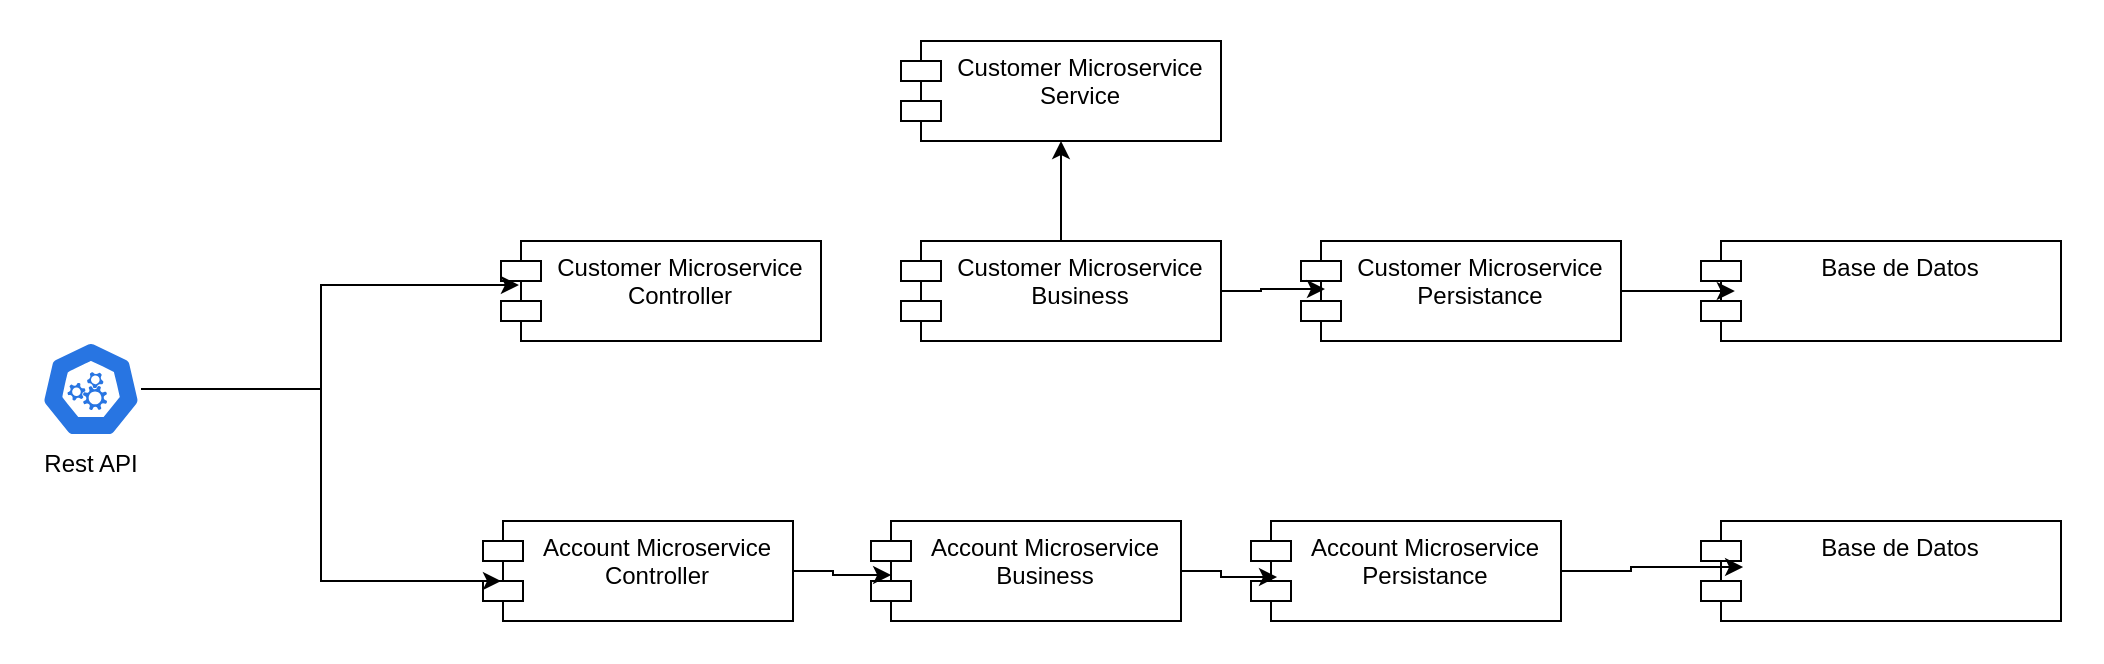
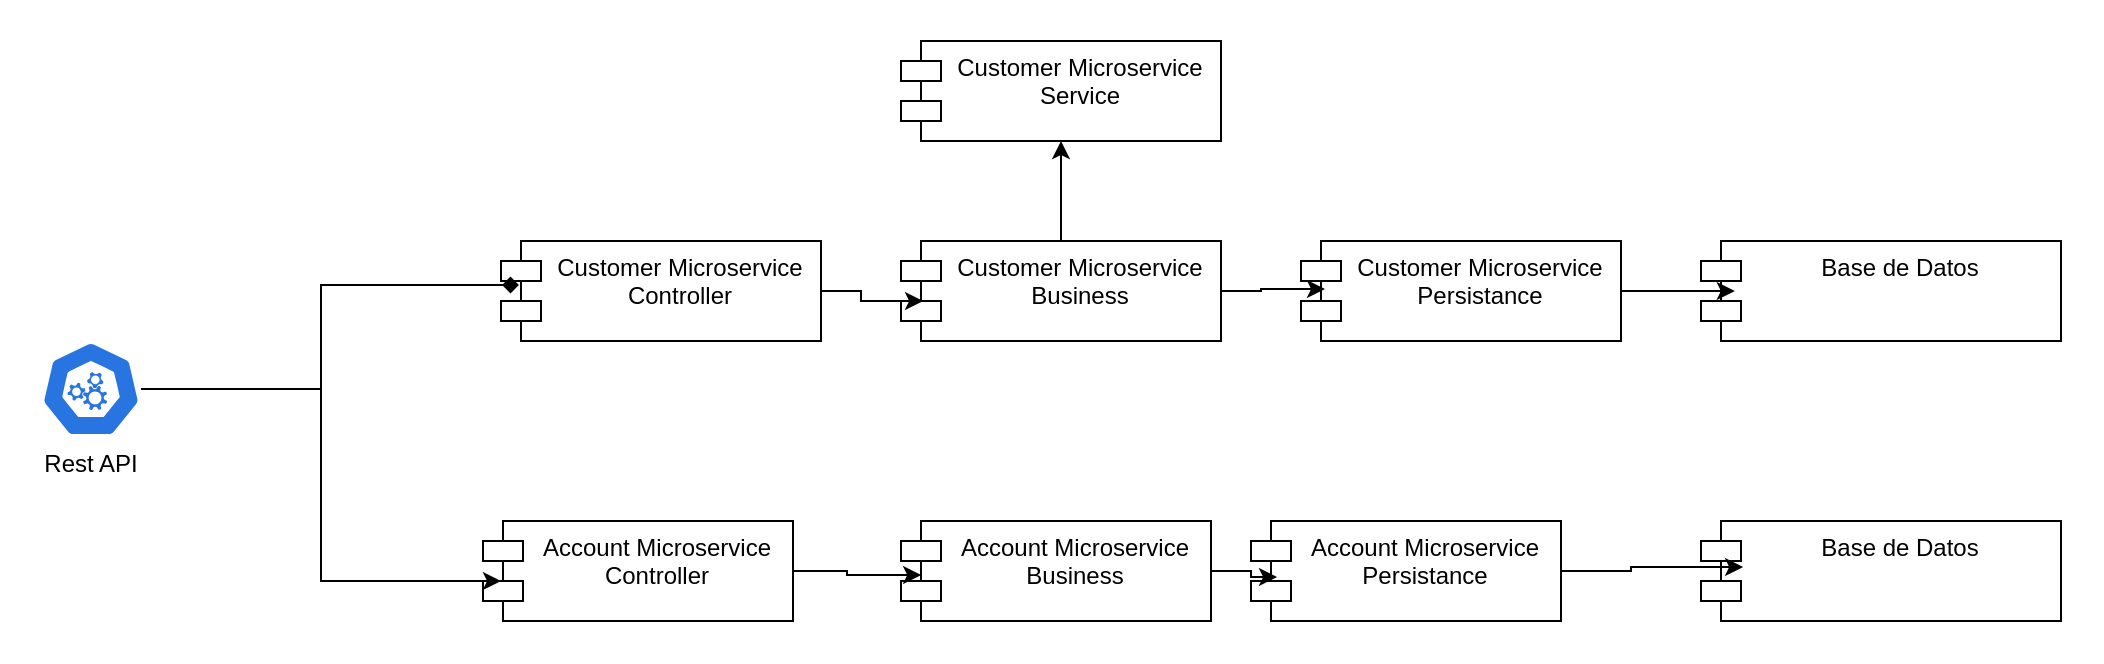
  <mxCell id="0" />
  <mxCell id="1" parent="0" />
  <mxCell id="2" value="Account Microservice&lt;div&gt;Controller&lt;/div&gt;" style="shape=module;align=left;spacingLeft=20;align=center;verticalAlign=top;whiteSpace=wrap;html=1;" vertex="1" parent="1"><mxGeometry x="241" y="260" width="155" height="50" as="geometry" /></mxCell>
  <mxCell id="3" value="Customer Microservice&lt;div&gt;Controller&lt;/div&gt;" style="shape=module;align=left;spacingLeft=20;align=center;verticalAlign=top;whiteSpace=wrap;html=1;" vertex="1" parent="1"><mxGeometry x="250" y="120" width="160" height="50" as="geometry" /></mxCell>
  <mxCell id="4" value="Base de Datos" style="shape=module;align=left;spacingLeft=20;align=center;verticalAlign=top;whiteSpace=wrap;html=1;" vertex="1" parent="1"><mxGeometry x="850" y="120" width="180" height="50" as="geometry" /></mxCell>
  <mxCell id="5" value="Rest API" style="aspect=fixed;sketch=0;html=1;dashed=0;whitespace=wrap;verticalLabelPosition=bottom;verticalAlign=top;fillColor=#2875E2;strokeColor=#ffffff;points=[[0.005,0.63,0],[0.1,0.2,0],[0.9,0.2,0],[0.5,0,0],[0.995,0.63,0],[0.72,0.99,0],[0.5,1,0],[0.28,0.99,0]];shape=mxgraph.kubernetes.icon2;prIcon=api" vertex="1" parent="1"><mxGeometry x="20" y="170" width="50" height="48" as="geometry" /></mxCell>
- <mxCell id="6" style="edgeStyle=orthogonalEdgeStyle;rounded=0;orthogonalLoop=1;jettySize=auto;html=1;entryX=0.056;entryY=0.44;entryDx=0;entryDy=0;entryPerimeter=0;" edge="1" parent="1" source="5" target="3"><mxGeometry relative="1" as="geometry" /></mxCell>
+ <mxCell id="6" style="edgeStyle=orthogonalEdgeStyle;rounded=0;orthogonalLoop=1;jettySize=auto;html=1;entryX=0.056;entryY=0.44;entryDx=0;entryDy=0;entryPerimeter=0;endArrow=diamond;" edge="1" parent="1" source="5" target="3"><mxGeometry relative="1" as="geometry" /></mxCell>
  <mxCell id="7" style="edgeStyle=orthogonalEdgeStyle;rounded=0;orthogonalLoop=1;jettySize=auto;html=1;entryX=0.058;entryY=0.6;entryDx=0;entryDy=0;entryPerimeter=0;" edge="1" parent="1" source="5" target="2"><mxGeometry relative="1" as="geometry"><Array as="points"><mxPoint x="160" y="194" /><mxPoint x="160" y="290" /></Array></mxGeometry></mxCell>
  <mxCell id="8" value="Base de Datos" style="shape=module;align=left;spacingLeft=20;align=center;verticalAlign=top;whiteSpace=wrap;html=1;" vertex="1" parent="1"><mxGeometry x="850" y="260" width="180" height="50" as="geometry" /></mxCell>
  <mxCell id="9" style="edgeStyle=orthogonalEdgeStyle;rounded=0;orthogonalLoop=1;jettySize=auto;html=1;" edge="1" parent="1" source="10" target="12"><mxGeometry relative="1" as="geometry" /></mxCell>
  <mxCell id="10" value="Customer Microservice&lt;div&gt;Business&lt;/div&gt;" style="shape=module;align=left;spacingLeft=20;align=center;verticalAlign=top;whiteSpace=wrap;html=1;" vertex="1" parent="1"><mxGeometry x="450" y="120" width="160" height="50" as="geometry" /></mxCell>
  <mxCell id="11" value="Customer Microservice&lt;div&gt;Persistance&lt;/div&gt;" style="shape=module;align=left;spacingLeft=20;align=center;verticalAlign=top;whiteSpace=wrap;html=1;" vertex="1" parent="1"><mxGeometry x="650" y="120" width="160" height="50" as="geometry" /></mxCell>
  <mxCell id="12" value="Customer Microservice&lt;div&gt;Service&lt;/div&gt;" style="shape=module;align=left;spacingLeft=20;align=center;verticalAlign=top;whiteSpace=wrap;html=1;" vertex="1" parent="1"><mxGeometry x="450" y="20" width="160" height="50" as="geometry" /></mxCell>
- <mxCell id="13" value="Account Microservice&lt;div&gt;Business&lt;/div&gt;" style="shape=module;align=left;spacingLeft=20;align=center;verticalAlign=top;whiteSpace=wrap;html=1;" vertex="1" parent="1"><mxGeometry x="435" y="260" width="155" height="50" as="geometry" /></mxCell>
+ <mxCell id="13" value="Account Microservice&lt;div&gt;Business&lt;/div&gt;" style="shape=module;align=left;spacingLeft=20;align=center;verticalAlign=top;whiteSpace=wrap;html=1;" vertex="1" parent="1"><mxGeometry x="450" y="260" width="155" height="50" as="geometry" /></mxCell>
  <mxCell id="14" value="Account Microservice&lt;div&gt;Persistance&lt;/div&gt;" style="shape=module;align=left;spacingLeft=20;align=center;verticalAlign=top;whiteSpace=wrap;html=1;" vertex="1" parent="1"><mxGeometry x="625" y="260" width="155" height="50" as="geometry" /></mxCell>
+ <mxCell id="15" style="edgeStyle=orthogonalEdgeStyle;rounded=0;orthogonalLoop=1;jettySize=auto;html=1;entryX=0.069;entryY=0.6;entryDx=0;entryDy=0;entryPerimeter=0;" edge="1" parent="1" source="3" target="10"><mxGeometry relative="1" as="geometry" /></mxCell>
  <mxCell id="16" style="edgeStyle=orthogonalEdgeStyle;rounded=0;orthogonalLoop=1;jettySize=auto;html=1;entryX=0.065;entryY=0.54;entryDx=0;entryDy=0;entryPerimeter=0;" edge="1" parent="1" source="2" target="13"><mxGeometry relative="1" as="geometry" /></mxCell>
  <mxCell id="17" style="edgeStyle=orthogonalEdgeStyle;rounded=0;orthogonalLoop=1;jettySize=auto;html=1;entryX=0.084;entryY=0.56;entryDx=0;entryDy=0;entryPerimeter=0;" edge="1" parent="1" source="13" target="14"><mxGeometry relative="1" as="geometry" /></mxCell>
  <mxCell id="18" style="edgeStyle=orthogonalEdgeStyle;rounded=0;orthogonalLoop=1;jettySize=auto;html=1;entryX=0.117;entryY=0.46;entryDx=0;entryDy=0;entryPerimeter=0;" edge="1" parent="1" source="14" target="8"><mxGeometry relative="1" as="geometry" /></mxCell>
  <mxCell id="19" style="edgeStyle=orthogonalEdgeStyle;rounded=0;orthogonalLoop=1;jettySize=auto;html=1;entryX=0.094;entryY=0.5;entryDx=0;entryDy=0;entryPerimeter=0;" edge="1" parent="1" source="11" target="4"><mxGeometry relative="1" as="geometry" /></mxCell>
  <mxCell id="20" style="edgeStyle=orthogonalEdgeStyle;rounded=0;orthogonalLoop=1;jettySize=auto;html=1;entryX=0.075;entryY=0.48;entryDx=0;entryDy=0;entryPerimeter=0;" edge="1" parent="1" source="10" target="11"><mxGeometry relative="1" as="geometry" /></mxCell>
